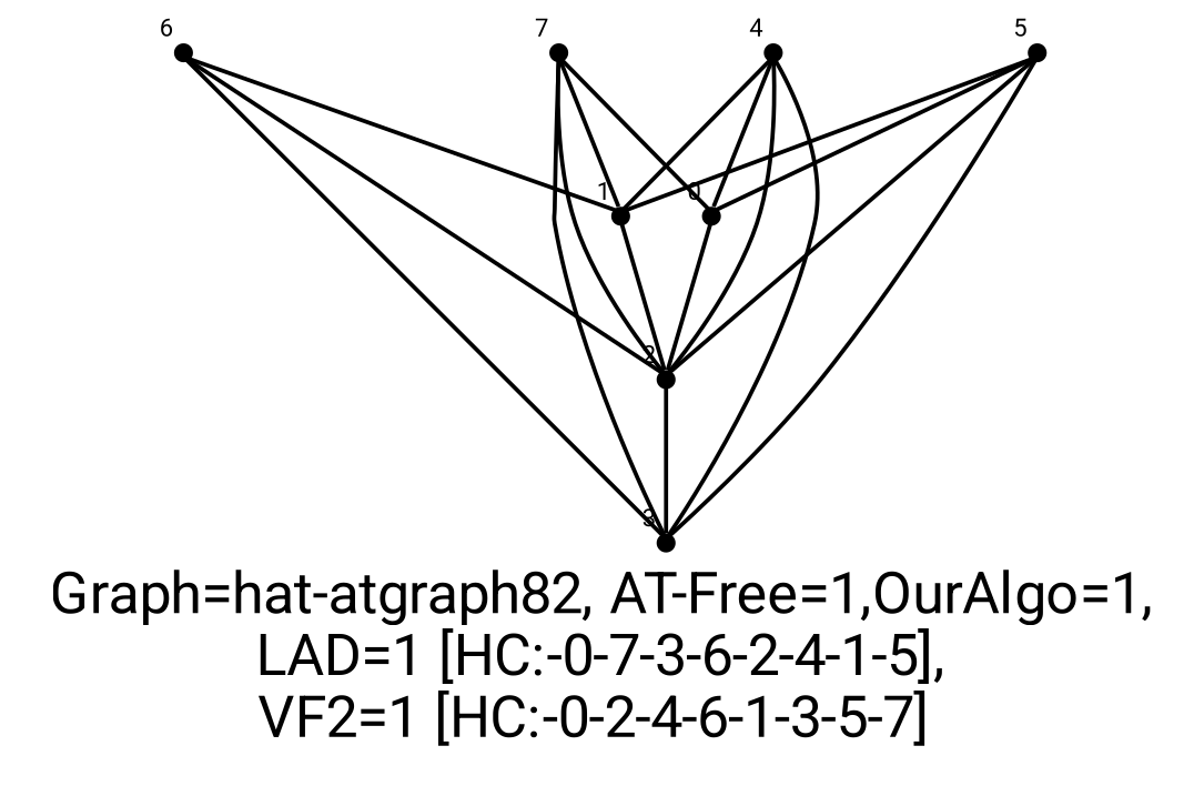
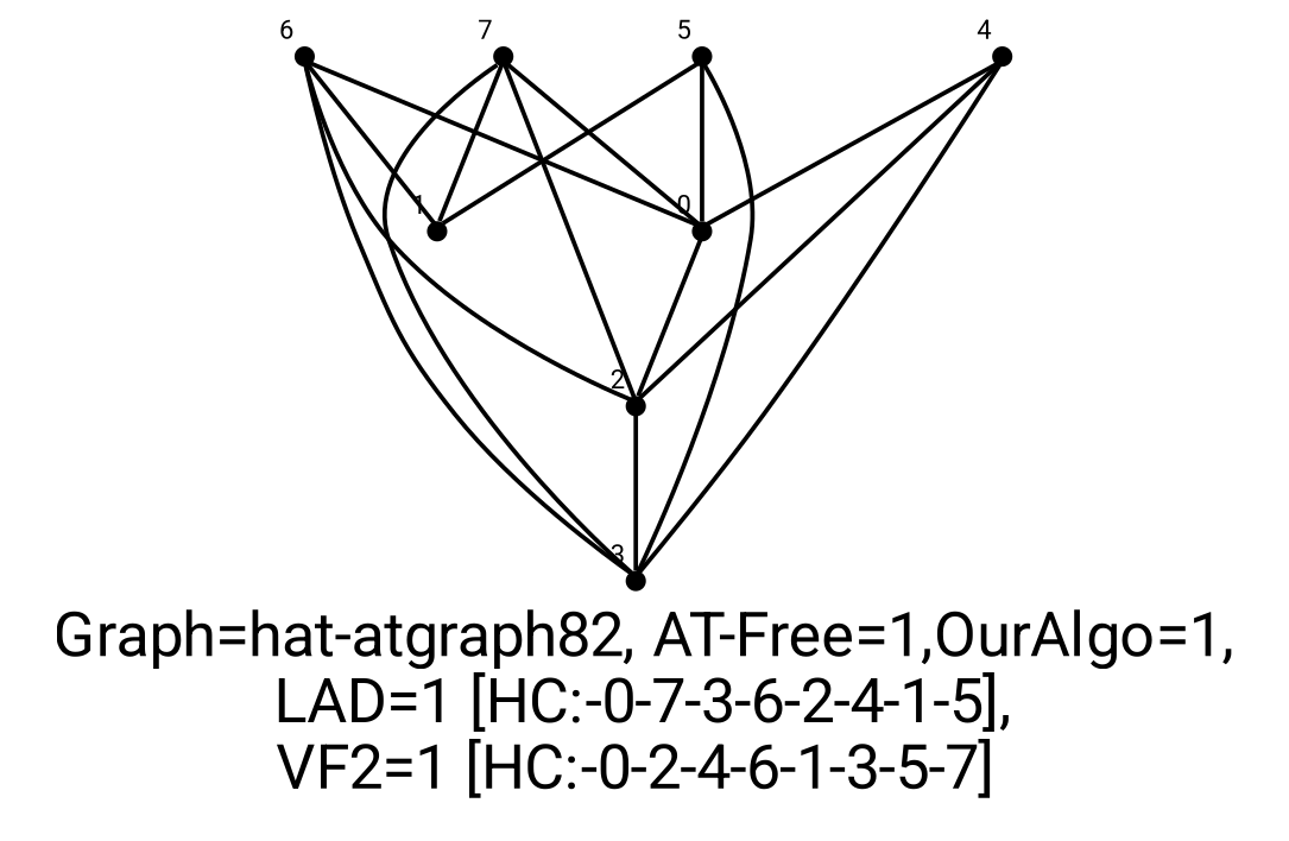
  graph {
    label="Graph=hat-atgraph82, AT-Free=1,OurAlgo=1,\nLAD=1 [HC:-0-7-3-6-2-4-1-5],\nVF2=1 [HC:-0-2-4-6-1-3-5-7] "
    labelloc=bottom
    fontname=Roboto
    node [fontsize=6 shape=point fontname=Roboto]
    edge [fontname=Roboto]
    0 [xlabel=3]
    1 [xlabel=2]
    2 [xlabel=1]
    3 [xlabel=0]
    4 [xlabel=7]
    5 [xlabel=6]
    6 [xlabel=5]
    7 [xlabel=4]
    1 -- 0
-   2 -- 1
    3 -- 1
    4 -- 0
    4 -- 1
    4 -- 2
    4 -- 3
    5 -- 0
    5 -- 1
    5 -- 2
+   5 -- 3
    6 -- 0
-   6 -- 1
    6 -- 2
    6 -- 3
    7 -- 0
    7 -- 1
-   7 -- 2
    7 -- 3
  }
